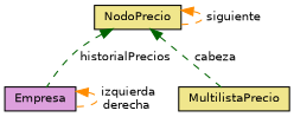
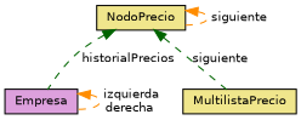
  digraph {
    fontname="DejaVu Sans"
    node [color=black fillcolor=khaki fontname="DejaVu Sans" fontsize=10 shape=record style=filled]
    edge [color=darkorange dir=back fontname="DejaVu Sans" fontsize=10 labelfontname=Helvetica labelfontsize=10 style=dashed]
    n1 [fillcolor=plum fontcolor=black height=0.2 label=Empresa width=0.4]
    n2 [height=0.2 label=MultilistaPrecio width=0.4]
    n3 [height=0.2 label=NodoPrecio width=0.4]
    n1 -> n1 [label=" izquierda\nderecha"]
    n3 -> n1 [color=darkgreen label=" historialPrecios"]
-   n3 -> n2 [color=darkgreen label=" cabeza"]
+   n3 -> n2 [color=darkgreen label=" siguiente"]
    n3 -> n3 [label=" siguiente"]
  }
